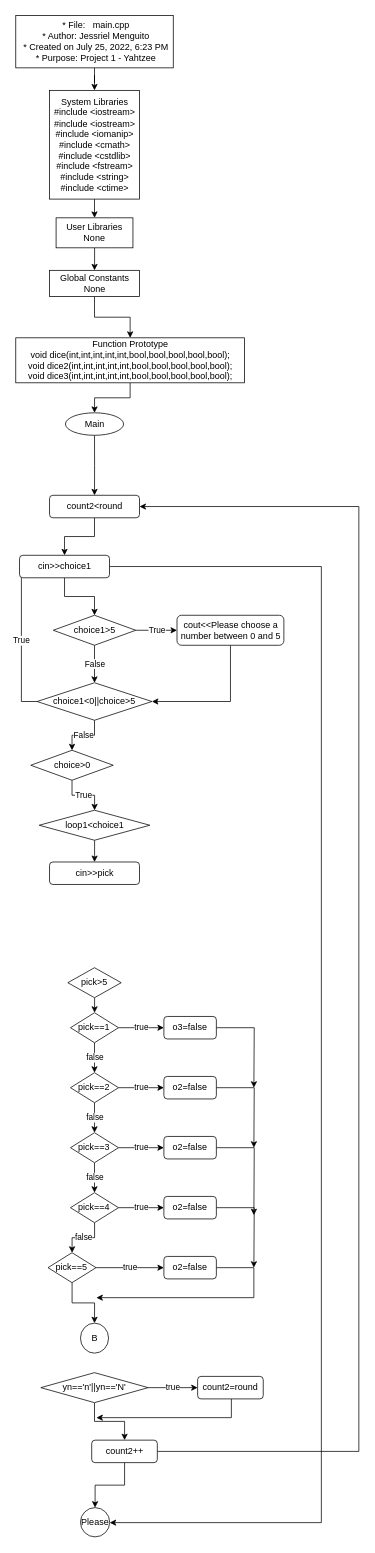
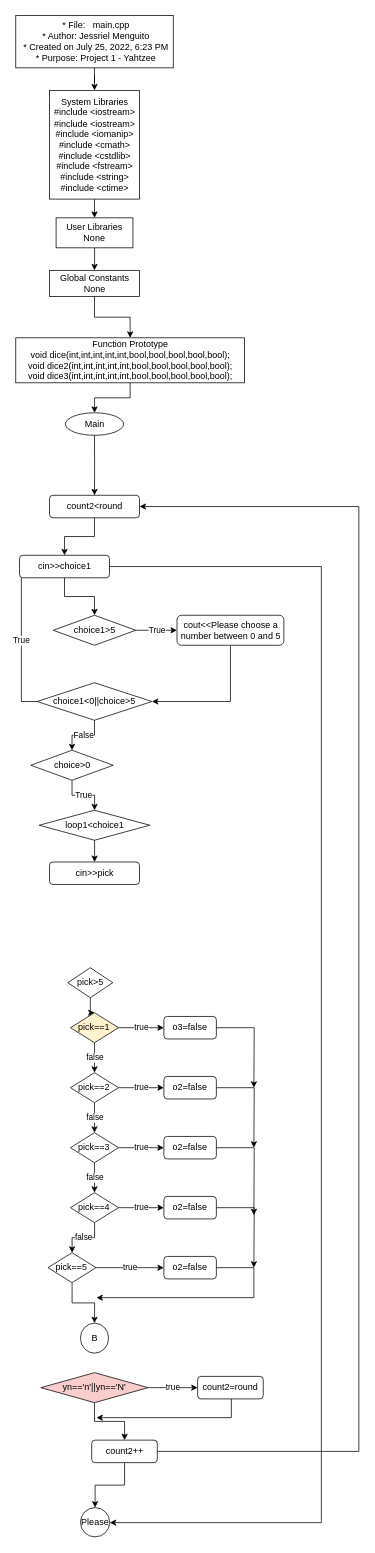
  <mxCell id="0" />
  <mxCell id="1" parent="0" />
  <mxCell id="2" value="" style="edgeStyle=orthogonalEdgeStyle;rounded=0;orthogonalLoop=1;jettySize=auto;html=1;" edge="1" parent="1" source="3" target="5"><mxGeometry relative="1" as="geometry" /></mxCell>
  <mxCell id="3" value="&lt;div&gt;&amp;nbsp;* File:&amp;nbsp; &amp;nbsp;main.cpp&lt;/div&gt;&lt;div&gt;&amp;nbsp;* Author: Jessriel Menguito&lt;/div&gt;&lt;div&gt;&amp;nbsp;* Created on July 25, 2022, 6:23 PM&lt;/div&gt;&lt;div&gt;&amp;nbsp;* Purpose: Project 1 - Yahtzee&lt;/div&gt;" style="rounded=0;whiteSpace=wrap;html=1;" vertex="1" parent="1"><mxGeometry x="20.5" y="20" width="210" height="70" as="geometry" /></mxCell>
  <mxCell id="4" value="" style="edgeStyle=orthogonalEdgeStyle;rounded=0;orthogonalLoop=1;jettySize=auto;html=1;" edge="1" parent="1" source="5" target="7"><mxGeometry relative="1" as="geometry" /></mxCell>
  <mxCell id="5" value="&lt;div&gt;System Libraries&lt;/div&gt;&lt;div&gt;#include &amp;lt;iostream&amp;gt;&lt;/div&gt;&lt;div&gt;#include &amp;lt;iostream&amp;gt;&lt;/div&gt;&lt;div&gt;#include &amp;lt;iomanip&amp;gt;&lt;/div&gt;&lt;div&gt;#include &amp;lt;cmath&amp;gt;&lt;/div&gt;&lt;div&gt;#include &amp;lt;cstdlib&amp;gt;&lt;/div&gt;&lt;div&gt;#include &amp;lt;fstream&amp;gt;&lt;/div&gt;&lt;div&gt;#include &amp;lt;string&amp;gt;&lt;/div&gt;&lt;div&gt;#include &amp;lt;ctime&amp;gt;&lt;/div&gt;" style="whiteSpace=wrap;html=1;rounded=0;" vertex="1" parent="1"><mxGeometry x="65.5" y="120" width="120" height="145" as="geometry" /></mxCell>
  <mxCell id="6" value="" style="edgeStyle=orthogonalEdgeStyle;rounded=0;orthogonalLoop=1;jettySize=auto;html=1;" edge="1" parent="1" source="7" target="9"><mxGeometry relative="1" as="geometry" /></mxCell>
  <mxCell id="7" value="&lt;div&gt;User Libraries&lt;/div&gt;&lt;div&gt;None&lt;/div&gt;" style="whiteSpace=wrap;html=1;rounded=0;" vertex="1" parent="1"><mxGeometry x="74.25" y="290" width="102.5" height="40" as="geometry" /></mxCell>
  <mxCell id="8" value="" style="edgeStyle=orthogonalEdgeStyle;rounded=0;orthogonalLoop=1;jettySize=auto;html=1;" edge="1" parent="1" source="9" target="11"><mxGeometry relative="1" as="geometry" /></mxCell>
  <mxCell id="9" value="&lt;div&gt;Global Constants&lt;/div&gt;&lt;div&gt;None&lt;/div&gt;" style="whiteSpace=wrap;html=1;rounded=0;" vertex="1" parent="1"><mxGeometry x="65.5" y="360" width="120" height="35" as="geometry" /></mxCell>
  <mxCell id="10" value="" style="edgeStyle=orthogonalEdgeStyle;rounded=0;orthogonalLoop=1;jettySize=auto;html=1;" edge="1" parent="1" source="11" target="13"><mxGeometry relative="1" as="geometry" /></mxCell>
  <mxCell id="11" value="Function Prototype&lt;br&gt;&lt;div&gt;void dice(int,int,int,int,int,bool,bool,bool,bool,bool);&lt;/div&gt;&lt;div&gt;void dice2(int,int,int,int,int,bool,bool,bool,bool,bool);&lt;/div&gt;&lt;div&gt;void dice3(int,int,int,int,int,bool,bool,bool,bool,bool);&lt;/div&gt;" style="whiteSpace=wrap;html=1;rounded=0;" vertex="1" parent="1"><mxGeometry x="20.5" y="450" width="305" height="60" as="geometry" /></mxCell>
  <mxCell id="12" style="edgeStyle=orthogonalEdgeStyle;rounded=0;orthogonalLoop=1;jettySize=auto;html=1;" edge="1" parent="1" source="13" target="68"><mxGeometry relative="1" as="geometry" /></mxCell>
  <mxCell id="13" value="Main" style="ellipse;whiteSpace=wrap;html=1;rounded=0;" vertex="1" parent="1"><mxGeometry x="86.75" y="550" width="77.5" height="30" as="geometry" /></mxCell>
  <mxCell id="14" value="True" style="edgeStyle=orthogonalEdgeStyle;rounded=0;orthogonalLoop=1;jettySize=auto;html=1;entryX=0;entryY=0.5;entryDx=0;entryDy=0;" edge="1" parent="1" source="16" target="22"><mxGeometry relative="1" as="geometry"><mxPoint x="28" y="770" as="targetPoint" /><Array as="points"><mxPoint x="28" y="935" /><mxPoint x="28" y="755" /></Array></mxGeometry></mxCell>
  <mxCell id="15" value="False" style="edgeStyle=orthogonalEdgeStyle;rounded=0;orthogonalLoop=1;jettySize=auto;html=1;" edge="1" parent="1" source="16" target="26"><mxGeometry relative="1" as="geometry"><mxPoint x="125.486" y="1000" as="targetPoint" /></mxGeometry></mxCell>
  <mxCell id="16" value="choice1&amp;lt;0||choice&amp;gt;5" style="rhombus;whiteSpace=wrap;html=1;" vertex="1" parent="1"><mxGeometry x="48.94" y="910" width="153.12" height="50" as="geometry" /></mxCell>
  <mxCell id="17" value="True" style="edgeStyle=orthogonalEdgeStyle;rounded=0;orthogonalLoop=1;jettySize=auto;html=1;" edge="1" parent="1" source="19" target="24"><mxGeometry relative="1" as="geometry"><mxPoint x="129.25" y="890" as="targetPoint" /></mxGeometry></mxCell>
- <mxCell id="18" value="False" style="edgeStyle=orthogonalEdgeStyle;rounded=0;orthogonalLoop=1;jettySize=auto;html=1;" edge="1" parent="1" source="19" target="16"><mxGeometry relative="1" as="geometry"><mxPoint x="129.25" y="900" as="targetPoint" /></mxGeometry></mxCell>
  <mxCell id="19" value="choice1&amp;gt;5" style="rhombus;whiteSpace=wrap;html=1;" vertex="1" parent="1"><mxGeometry x="70.5" y="820" width="110" height="40" as="geometry" /></mxCell>
  <mxCell id="20" style="edgeStyle=orthogonalEdgeStyle;rounded=0;orthogonalLoop=1;jettySize=auto;html=1;" edge="1" parent="1" source="22" target="19"><mxGeometry relative="1" as="geometry" /></mxCell>
  <mxCell id="21" style="edgeStyle=orthogonalEdgeStyle;rounded=0;orthogonalLoop=1;jettySize=auto;html=1;" edge="1" parent="1" source="22" target="66"><mxGeometry relative="1" as="geometry"><mxPoint x="418" y="2020" as="targetPoint" /><Array as="points"><mxPoint x="428" y="755" /><mxPoint x="428" y="2030" /></Array></mxGeometry></mxCell>
  <mxCell id="22" value="cin&amp;gt;&amp;gt;choice1" style="rounded=1;whiteSpace=wrap;html=1;" vertex="1" parent="1"><mxGeometry x="25.5" y="740" width="120" height="30" as="geometry" /></mxCell>
  <mxCell id="23" style="edgeStyle=orthogonalEdgeStyle;rounded=0;orthogonalLoop=1;jettySize=auto;html=1;" edge="1" parent="1" source="24" target="16"><mxGeometry relative="1" as="geometry"><mxPoint x="248" y="940" as="targetPoint" /><Array as="points"><mxPoint x="307" y="935" /></Array></mxGeometry></mxCell>
  <mxCell id="24" value="cout&amp;lt;&amp;lt;Please choose a number between 0 and 5" style="rounded=1;whiteSpace=wrap;html=1;" vertex="1" parent="1"><mxGeometry x="235.5" y="820" width="142.5" height="40" as="geometry" /></mxCell>
  <mxCell id="25" value="True" style="edgeStyle=orthogonalEdgeStyle;rounded=0;orthogonalLoop=1;jettySize=auto;html=1;" edge="1" parent="1" source="26" target="28"><mxGeometry relative="1" as="geometry" /></mxCell>
  <mxCell id="26" value="choice&amp;gt;0" style="rhombus;whiteSpace=wrap;html=1;" vertex="1" parent="1"><mxGeometry x="40.5" y="1000" width="110" height="40" as="geometry" /></mxCell>
  <mxCell id="27" style="edgeStyle=orthogonalEdgeStyle;rounded=0;orthogonalLoop=1;jettySize=auto;html=1;" edge="1" parent="1" source="28" target="29"><mxGeometry relative="1" as="geometry" /></mxCell>
  <mxCell id="28" value="loop1&amp;lt;choice1" style="rhombus;whiteSpace=wrap;html=1;" vertex="1" parent="1"><mxGeometry x="51.75" y="1080" width="147.5" height="40" as="geometry" /></mxCell>
  <mxCell id="29" value="cin&amp;gt;&amp;gt;pick" style="rounded=1;whiteSpace=wrap;html=1;" vertex="1" parent="1"><mxGeometry x="65.5" y="1149" width="120" height="30" as="geometry" /></mxCell>
  <mxCell id="30" style="edgeStyle=orthogonalEdgeStyle;rounded=0;orthogonalLoop=1;jettySize=auto;html=1;" edge="1" parent="1" source="31" target="34"><mxGeometry relative="1" as="geometry" /></mxCell>
- <mxCell id="31" value="pick&amp;gt;5" style="rhombus;whiteSpace=wrap;html=1;" vertex="1" parent="1"><mxGeometry x="89.88" y="1290" width="71.25" height="40" as="geometry" /></mxCell>
+ <mxCell id="31" value="pick&amp;gt;5" style="rhombus;whiteSpace=wrap;html=1;" vertex="1" parent="1"><mxGeometry x="89.88" y="1290" width="60" height="40" as="geometry" /></mxCell>
  <mxCell id="32" value="true" style="edgeStyle=orthogonalEdgeStyle;rounded=0;orthogonalLoop=1;jettySize=auto;html=1;" edge="1" parent="1" source="34" target="48"><mxGeometry relative="1" as="geometry"><mxPoint x="208" y="1370" as="targetPoint" /></mxGeometry></mxCell>
  <mxCell id="33" value="false" style="edgeStyle=orthogonalEdgeStyle;rounded=0;orthogonalLoop=1;jettySize=auto;html=1;" edge="1" parent="1" source="34" target="37"><mxGeometry relative="1" as="geometry" /></mxCell>
- <mxCell id="34" value="pick==1" style="rhombus;whiteSpace=wrap;html=1;" vertex="1" parent="1"><mxGeometry x="93.47" y="1350" width="64.06" height="40" as="geometry" /></mxCell>
+ <mxCell id="34" value="pick==1" style="rhombus;whiteSpace=wrap;html=1;fillColor=#fff2cc;" vertex="1" parent="1"><mxGeometry x="93.47" y="1350" width="64.06" height="40" as="geometry" /></mxCell>
  <mxCell id="35" value="true" style="edgeStyle=orthogonalEdgeStyle;rounded=0;orthogonalLoop=1;jettySize=auto;html=1;" edge="1" parent="1" source="37" target="50"><mxGeometry relative="1" as="geometry" /></mxCell>
  <mxCell id="36" value="false" style="edgeStyle=orthogonalEdgeStyle;rounded=0;orthogonalLoop=1;jettySize=auto;html=1;" edge="1" parent="1" source="37" target="40"><mxGeometry relative="1" as="geometry" /></mxCell>
  <mxCell id="37" value="pick==2" style="rhombus;whiteSpace=wrap;html=1;" vertex="1" parent="1"><mxGeometry x="93.47" y="1430" width="64.06" height="40" as="geometry" /></mxCell>
  <mxCell id="38" value="false" style="edgeStyle=orthogonalEdgeStyle;rounded=0;orthogonalLoop=1;jettySize=auto;html=1;" edge="1" parent="1" source="40" target="43"><mxGeometry relative="1" as="geometry" /></mxCell>
  <mxCell id="39" value="true" style="edgeStyle=orthogonalEdgeStyle;rounded=0;orthogonalLoop=1;jettySize=auto;html=1;" edge="1" parent="1" source="40" target="52"><mxGeometry relative="1" as="geometry" /></mxCell>
  <mxCell id="40" value="pick==3" style="rhombus;whiteSpace=wrap;html=1;" vertex="1" parent="1"><mxGeometry x="93.47" y="1510" width="64.06" height="40" as="geometry" /></mxCell>
  <mxCell id="41" value="false" style="edgeStyle=orthogonalEdgeStyle;rounded=0;orthogonalLoop=1;jettySize=auto;html=1;" edge="1" parent="1" source="43" target="46"><mxGeometry relative="1" as="geometry" /></mxCell>
  <mxCell id="42" value="true" style="edgeStyle=orthogonalEdgeStyle;rounded=0;orthogonalLoop=1;jettySize=auto;html=1;" edge="1" parent="1" source="43" target="54"><mxGeometry relative="1" as="geometry" /></mxCell>
  <mxCell id="43" value="pick==4" style="rhombus;whiteSpace=wrap;html=1;" vertex="1" parent="1"><mxGeometry x="93.47" y="1590" width="64.06" height="40" as="geometry" /></mxCell>
  <mxCell id="44" value="true" style="edgeStyle=orthogonalEdgeStyle;rounded=0;orthogonalLoop=1;jettySize=auto;html=1;" edge="1" parent="1" source="46" target="56"><mxGeometry relative="1" as="geometry" /></mxCell>
  <mxCell id="45" style="edgeStyle=orthogonalEdgeStyle;rounded=0;orthogonalLoop=1;jettySize=auto;html=1;" edge="1" parent="1" source="46" target="57"><mxGeometry relative="1" as="geometry"><mxPoint x="125.5" y="1770" as="targetPoint" /></mxGeometry></mxCell>
  <mxCell id="46" value="pick==5" style="rhombus;whiteSpace=wrap;html=1;" vertex="1" parent="1"><mxGeometry x="63.47" y="1670" width="64.06" height="40" as="geometry" /></mxCell>
  <mxCell id="47" style="edgeStyle=orthogonalEdgeStyle;rounded=0;orthogonalLoop=1;jettySize=auto;html=1;" edge="1" parent="1" source="48"><mxGeometry relative="1" as="geometry"><mxPoint x="338" y="1450" as="targetPoint" /></mxGeometry></mxCell>
  <mxCell id="48" value="o3=false" style="rounded=1;whiteSpace=wrap;html=1;" vertex="1" parent="1"><mxGeometry x="218" y="1355" width="70" height="30" as="geometry" /></mxCell>
  <mxCell id="49" style="edgeStyle=orthogonalEdgeStyle;rounded=0;orthogonalLoop=1;jettySize=auto;html=1;" edge="1" parent="1" source="50"><mxGeometry relative="1" as="geometry"><mxPoint x="338" y="1530" as="targetPoint" /></mxGeometry></mxCell>
  <mxCell id="50" value="o2=false" style="rounded=1;whiteSpace=wrap;html=1;" vertex="1" parent="1"><mxGeometry x="218" y="1435" width="70" height="30" as="geometry" /></mxCell>
  <mxCell id="51" style="edgeStyle=orthogonalEdgeStyle;rounded=0;orthogonalLoop=1;jettySize=auto;html=1;" edge="1" parent="1" source="52"><mxGeometry relative="1" as="geometry"><mxPoint x="338" y="1620" as="targetPoint" /></mxGeometry></mxCell>
  <mxCell id="52" value="o2=false" style="rounded=1;whiteSpace=wrap;html=1;" vertex="1" parent="1"><mxGeometry x="218" y="1515" width="70" height="30" as="geometry" /></mxCell>
  <mxCell id="53" style="edgeStyle=orthogonalEdgeStyle;rounded=0;orthogonalLoop=1;jettySize=auto;html=1;" edge="1" parent="1" source="54"><mxGeometry relative="1" as="geometry"><mxPoint x="338" y="1690" as="targetPoint" /></mxGeometry></mxCell>
  <mxCell id="54" value="o2=false" style="rounded=1;whiteSpace=wrap;html=1;" vertex="1" parent="1"><mxGeometry x="218" y="1595" width="70" height="30" as="geometry" /></mxCell>
  <mxCell id="55" style="edgeStyle=orthogonalEdgeStyle;rounded=0;orthogonalLoop=1;jettySize=auto;html=1;" edge="1" parent="1" source="56"><mxGeometry relative="1" as="geometry"><mxPoint x="128" y="1730" as="targetPoint" /><Array as="points"><mxPoint x="338" y="1690" /><mxPoint x="338" y="1730" /><mxPoint x="128" y="1730" /></Array></mxGeometry></mxCell>
  <mxCell id="56" value="o2=false" style="rounded=1;whiteSpace=wrap;html=1;" vertex="1" parent="1"><mxGeometry x="218" y="1675" width="70" height="30" as="geometry" /></mxCell>
  <mxCell id="57" value="B" style="ellipse;whiteSpace=wrap;html=1;" vertex="1" parent="1"><mxGeometry x="106.75" y="1764" width="37.5" height="40" as="geometry" /></mxCell>
  <mxCell id="58" value="true" style="edgeStyle=orthogonalEdgeStyle;rounded=0;orthogonalLoop=1;jettySize=auto;html=1;" edge="1" parent="1" source="60" target="62"><mxGeometry relative="1" as="geometry" /></mxCell>
  <mxCell id="59" style="edgeStyle=orthogonalEdgeStyle;rounded=0;orthogonalLoop=1;jettySize=auto;html=1;" edge="1" parent="1" source="60" target="65"><mxGeometry relative="1" as="geometry"><mxPoint x="125.505" y="1930" as="targetPoint" /></mxGeometry></mxCell>
- <mxCell id="60" value="yn=='n'||yn=='N'" style="rhombus;whiteSpace=wrap;html=1;" vertex="1" parent="1"><mxGeometry x="53.94" y="1830" width="143.13" height="40" as="geometry" /></mxCell>
+ <mxCell id="60" value="yn=='n'||yn=='N'" style="rhombus;whiteSpace=wrap;html=1;fillColor=#f8cecc;" vertex="1" parent="1"><mxGeometry x="53.94" y="1830" width="143.13" height="40" as="geometry" /></mxCell>
  <mxCell id="61" style="edgeStyle=orthogonalEdgeStyle;rounded=0;orthogonalLoop=1;jettySize=auto;html=1;" edge="1" parent="1" source="62"><mxGeometry relative="1" as="geometry"><mxPoint x="128" y="1890" as="targetPoint" /><Array as="points"><mxPoint x="308" y="1890" /></Array></mxGeometry></mxCell>
  <mxCell id="62" value="count2=round" style="rounded=1;whiteSpace=wrap;html=1;" vertex="1" parent="1"><mxGeometry x="263" y="1835" width="87.5" height="30" as="geometry" /></mxCell>
  <mxCell id="63" style="edgeStyle=orthogonalEdgeStyle;rounded=0;orthogonalLoop=1;jettySize=auto;html=1;" edge="1" parent="1" source="65" target="66"><mxGeometry relative="1" as="geometry" /></mxCell>
  <mxCell id="64" style="edgeStyle=orthogonalEdgeStyle;rounded=0;orthogonalLoop=1;jettySize=auto;html=1;" edge="1" parent="1" source="65" target="68"><mxGeometry relative="1" as="geometry"><mxPoint x="298" y="680" as="targetPoint" /><Array as="points"><mxPoint x="478" y="1935" /><mxPoint x="478" y="675" /></Array></mxGeometry></mxCell>
  <mxCell id="65" value="count2++" style="rounded=1;whiteSpace=wrap;html=1;" vertex="1" parent="1"><mxGeometry x="121.75" y="1920" width="87.5" height="30" as="geometry" /></mxCell>
  <mxCell id="66" value="Please" style="ellipse;whiteSpace=wrap;html=1;aspect=fixed;" vertex="1" parent="1"><mxGeometry x="106.75" y="2010" width="39" height="39" as="geometry" /></mxCell>
  <mxCell id="67" style="edgeStyle=orthogonalEdgeStyle;rounded=0;orthogonalLoop=1;jettySize=auto;html=1;" edge="1" parent="1" source="68" target="22"><mxGeometry relative="1" as="geometry" /></mxCell>
  <mxCell id="68" value="count2&amp;lt;round" style="rounded=1;whiteSpace=wrap;html=1;" vertex="1" parent="1"><mxGeometry x="65.5" y="660" width="120" height="30" as="geometry" /></mxCell>
